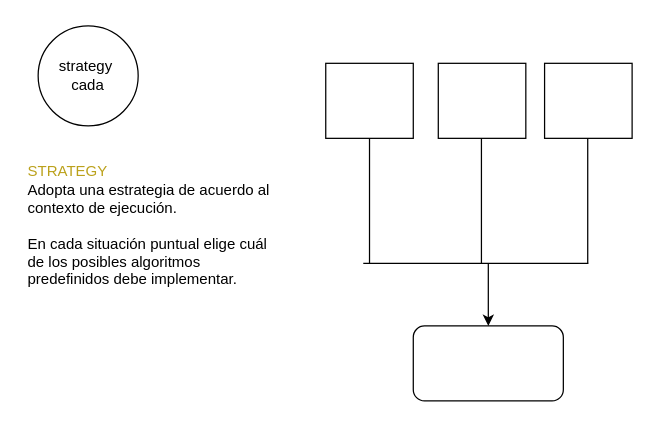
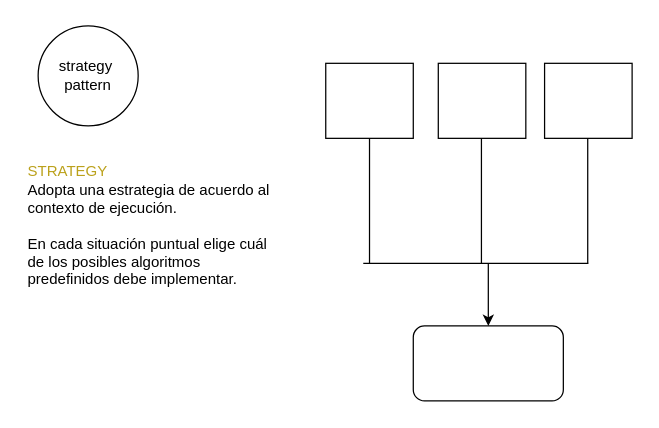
  <mxCell id="0" />
  <mxCell id="1" parent="0" />
- <mxCell id="2" value="strategy&amp;nbsp;&lt;br&gt;cada" style="ellipse;whiteSpace=wrap;html=1;aspect=fixed;" vertex="1" parent="1"><mxGeometry x="30" y="20" width="80" height="80" as="geometry" /></mxCell>
+ <mxCell id="2" value="strategy&amp;nbsp;&lt;br&gt;pattern" style="ellipse;whiteSpace=wrap;html=1;aspect=fixed;" vertex="1" parent="1"><mxGeometry x="30" y="20" width="80" height="80" as="geometry" /></mxCell>
  <mxCell id="3" value="&lt;font color=&quot;#bba11b&quot;&gt;STRATEGY&lt;/font&gt;&lt;br&gt;Adopta una estrategia de acuerdo al contexto de ejecución.&lt;br&gt;&lt;br&gt;En cada situación puntual elige cuál de los posibles algoritmos predefinidos debe implementar." style="text;strokeColor=none;align=left;fillColor=none;html=1;verticalAlign=middle;whiteSpace=wrap;rounded=0;" vertex="1" parent="1"><mxGeometry x="20" y="110" width="200" height="140" as="geometry" /></mxCell>
  <mxCell id="4" value="ALGO #7" style="rounded=0;whiteSpace=wrap;html=1;fontColor=#FFFFFF;" vertex="1" parent="1"><mxGeometry x="260" y="50" width="70" height="60" as="geometry" /></mxCell>
  <mxCell id="5" value="ALGO #3" style="rounded=0;whiteSpace=wrap;html=1;fontColor=#FFFFFF;" vertex="1" parent="1"><mxGeometry x="435" y="50" width="70" height="60" as="geometry" /></mxCell>
  <mxCell id="6" value="ALGO #2" style="rounded=0;whiteSpace=wrap;html=1;fontColor=#FFFFFF;" vertex="1" parent="1"><mxGeometry x="350" y="50" width="70" height="60" as="geometry" /></mxCell>
  <mxCell id="7" value="" style="endArrow=none;html=1;fontColor=#FFFFFF;entryX=0.5;entryY=1;entryDx=0;entryDy=0;" edge="1" parent="1" target="4"><mxGeometry width="50" height="50" relative="1" as="geometry"><mxPoint x="295" y="210" as="sourcePoint" /><mxPoint x="330" y="170" as="targetPoint" /></mxGeometry></mxCell>
  <mxCell id="8" value="" style="endArrow=none;html=1;fontColor=#FFFFFF;entryX=0.5;entryY=1;entryDx=0;entryDy=0;" edge="1" parent="1"><mxGeometry width="50" height="50" relative="1" as="geometry"><mxPoint x="469.5" y="210" as="sourcePoint" /><mxPoint x="469.5" y="110" as="targetPoint" /></mxGeometry></mxCell>
  <mxCell id="9" value="" style="endArrow=none;html=1;fontColor=#FFFFFF;entryX=0.5;entryY=1;entryDx=0;entryDy=0;" edge="1" parent="1"><mxGeometry width="50" height="50" relative="1" as="geometry"><mxPoint x="384.5" y="210" as="sourcePoint" /><mxPoint x="384.5" y="110" as="targetPoint" /></mxGeometry></mxCell>
  <mxCell id="10" value="" style="endArrow=none;html=1;fontColor=#FFFFFF;" edge="1" parent="1"><mxGeometry width="50" height="50" relative="1" as="geometry"><mxPoint x="290" y="210" as="sourcePoint" /><mxPoint x="470" y="210" as="targetPoint" /></mxGeometry></mxCell>
  <mxCell id="11" value="" style="endArrow=classic;html=1;fontColor=#FFFFFF;" edge="1" parent="1"><mxGeometry width="50" height="50" relative="1" as="geometry"><mxPoint x="390" y="210" as="sourcePoint" /><mxPoint x="390" y="260" as="targetPoint" /></mxGeometry></mxCell>
  <mxCell id="12" value="app&lt;br&gt;(decide qué algoritmo ejecutar)" style="rounded=1;whiteSpace=wrap;html=1;fontColor=#FFFFFF;" vertex="1" parent="1"><mxGeometry x="330" y="260" width="120" height="60" as="geometry" /></mxCell>
